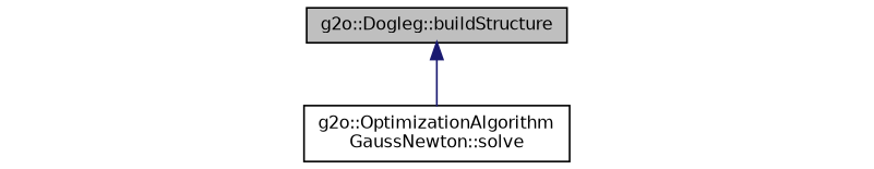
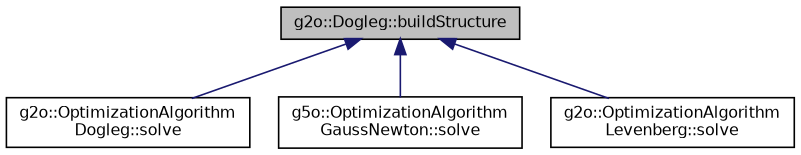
  digraph {
    rankdir=TB
    node [color=black fillcolor=white fontname=Helvetica fontsize=10 shape=record style=filled]
    edge [color=midnightblue dir=back fontname=Helvetica fontsize=10 labelfontname=Helvetica labelfontsize=10 style=solid]
    n1 [fillcolor=grey75 fontcolor=black height=0.2 label="g2o::Dogleg::buildStructure" width=0.4]
-   n3 [height=0.2 label="g2o::OptimizationAlgorithm\lGaussNewton::solve" width=0.4]
+   n2 [height=0.2 label="g2o::OptimizationAlgorithm\lDogleg::solve" width=0.4]
+   n3 [height=0.2 label="g5o::OptimizationAlgorithm\lGaussNewton::solve" width=0.4]
+   n4 [height=0.2 label="g2o::OptimizationAlgorithm\lLevenberg::solve" width=0.4]
+   n1 -> n2
    n1 -> n3
+   n1 -> n4
  }
